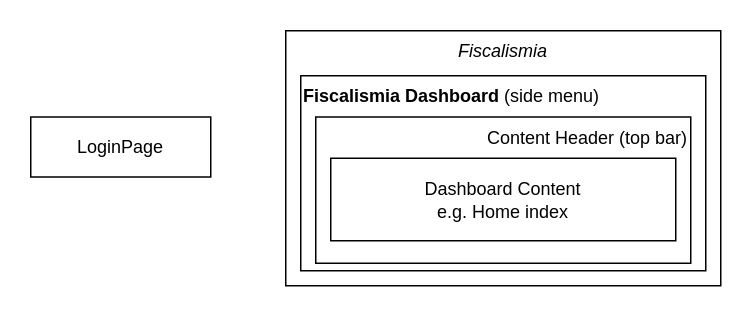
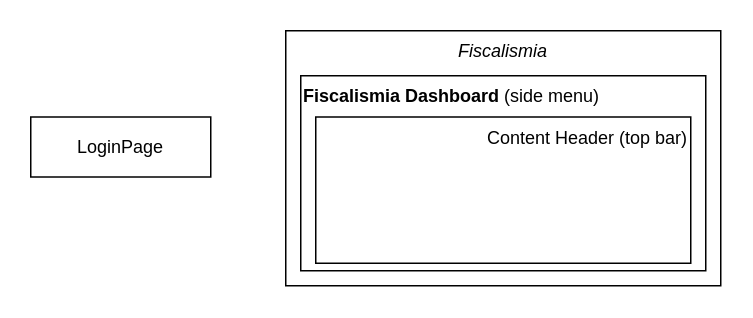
  <mxCell id="0" />
  <mxCell id="1" parent="0" />
  <mxCell id="2" value="LoginPage" style="rounded=0;whiteSpace=wrap;html=1;" parent="1" vertex="1"><mxGeometry x="20" y="77.5" width="120" height="40" as="geometry" /></mxCell>
  <mxCell id="3" value="Fiscalismia" style="rounded=0;whiteSpace=wrap;html=1;verticalAlign=top;fontStyle=2" parent="1" vertex="1"><mxGeometry x="190" y="20" width="290" height="170" as="geometry" /></mxCell>
  <mxCell id="4" value="Fiscalismia Dashboard&lt;span style=&quot;font-weight: normal;&quot;&gt; (side menu)&lt;/span&gt;" style="rounded=0;whiteSpace=wrap;html=1;verticalAlign=top;align=left;fontStyle=1" parent="1" vertex="1"><mxGeometry x="200" y="50" width="270" height="130" as="geometry" /></mxCell>
  <mxCell id="5" value="Content Header (top bar)" style="rounded=0;whiteSpace=wrap;html=1;verticalAlign=top;align=right;" parent="1" vertex="1"><mxGeometry x="210" y="77.5" width="250" height="97.5" as="geometry" /></mxCell>
- <mxCell id="6" value="Dashboard Content&lt;br&gt;e.g. Home index&lt;br&gt;" style="rounded=0;whiteSpace=wrap;html=1;" parent="1" vertex="1"><mxGeometry x="220" y="105" width="230" height="55" as="geometry" /></mxCell>
